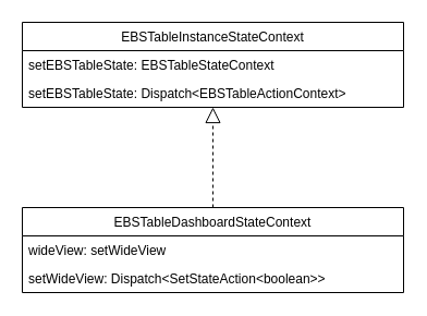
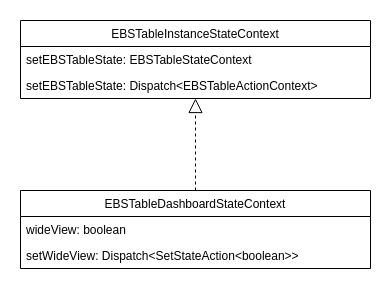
  <mxCell id="0" />
  <mxCell id="1" parent="0" />
  <mxCell id="2" value="EBSTableDashboardStateContext" style="swimlane;fontStyle=0;childLayout=stackLayout;horizontal=1;startSize=26;fillColor=none;horizontalStack=0;resizeParent=1;resizeParentMax=0;resizeLast=0;collapsible=1;marginBottom=0;" vertex="1" parent="1"><mxGeometry x="20" y="190" width="350" height="78" as="geometry" /></mxCell>
- <mxCell id="3" value="wideView: setWideView" style="text;strokeColor=none;fillColor=none;align=left;verticalAlign=top;spacingLeft=4;spacingRight=4;overflow=hidden;rotatable=0;points=[[0,0.5],[1,0.5]];portConstraint=eastwest;" vertex="1" parent="2"><mxGeometry y="26" width="350" height="26" as="geometry" /></mxCell>
+ <mxCell id="3" value="wideView: boolean" style="text;strokeColor=none;fillColor=none;align=left;verticalAlign=top;spacingLeft=4;spacingRight=4;overflow=hidden;rotatable=0;points=[[0,0.5],[1,0.5]];portConstraint=eastwest;" vertex="1" parent="2"><mxGeometry y="26" width="350" height="26" as="geometry" /></mxCell>
  <mxCell id="4" value="setWideView: Dispatch&lt;SetStateAction&lt;boolean&gt;&gt;" style="text;strokeColor=none;fillColor=none;align=left;verticalAlign=top;spacingLeft=4;spacingRight=4;overflow=hidden;rotatable=0;points=[[0,0.5],[1,0.5]];portConstraint=eastwest;" vertex="1" parent="2"><mxGeometry y="52" width="350" height="26" as="geometry" /></mxCell>
  <mxCell id="5" value="EBSTableInstanceStateContext" style="swimlane;fontStyle=0;childLayout=stackLayout;horizontal=1;startSize=26;fillColor=none;horizontalStack=0;resizeParent=1;resizeParentMax=0;resizeLast=0;collapsible=1;marginBottom=0;" vertex="1" parent="1"><mxGeometry x="20" y="20" width="350" height="78" as="geometry" /></mxCell>
  <mxCell id="6" value="setEBSTableState: EBSTableStateContext" style="text;strokeColor=none;fillColor=none;align=left;verticalAlign=top;spacingLeft=4;spacingRight=4;overflow=hidden;rotatable=0;points=[[0,0.5],[1,0.5]];portConstraint=eastwest;" vertex="1" parent="5"><mxGeometry y="26" width="350" height="26" as="geometry" /></mxCell>
  <mxCell id="7" value="setEBSTableState: Dispatch&lt;EBSTableActionContext&gt;" style="text;strokeColor=none;fillColor=none;align=left;verticalAlign=top;spacingLeft=4;spacingRight=4;overflow=hidden;rotatable=0;points=[[0,0.5],[1,0.5]];portConstraint=eastwest;" vertex="1" parent="5"><mxGeometry y="52" width="350" height="26" as="geometry" /></mxCell>
  <mxCell id="8" value="" style="endArrow=block;dashed=1;endFill=0;endSize=12;html=1;exitX=0.5;exitY=0;exitDx=0;exitDy=0;" edge="1" parent="1" source="2" target="7"><mxGeometry width="160" relative="1" as="geometry"><mxPoint x="30" y="199" as="sourcePoint" /><mxPoint x="192" y="120" as="targetPoint" /></mxGeometry></mxCell>
